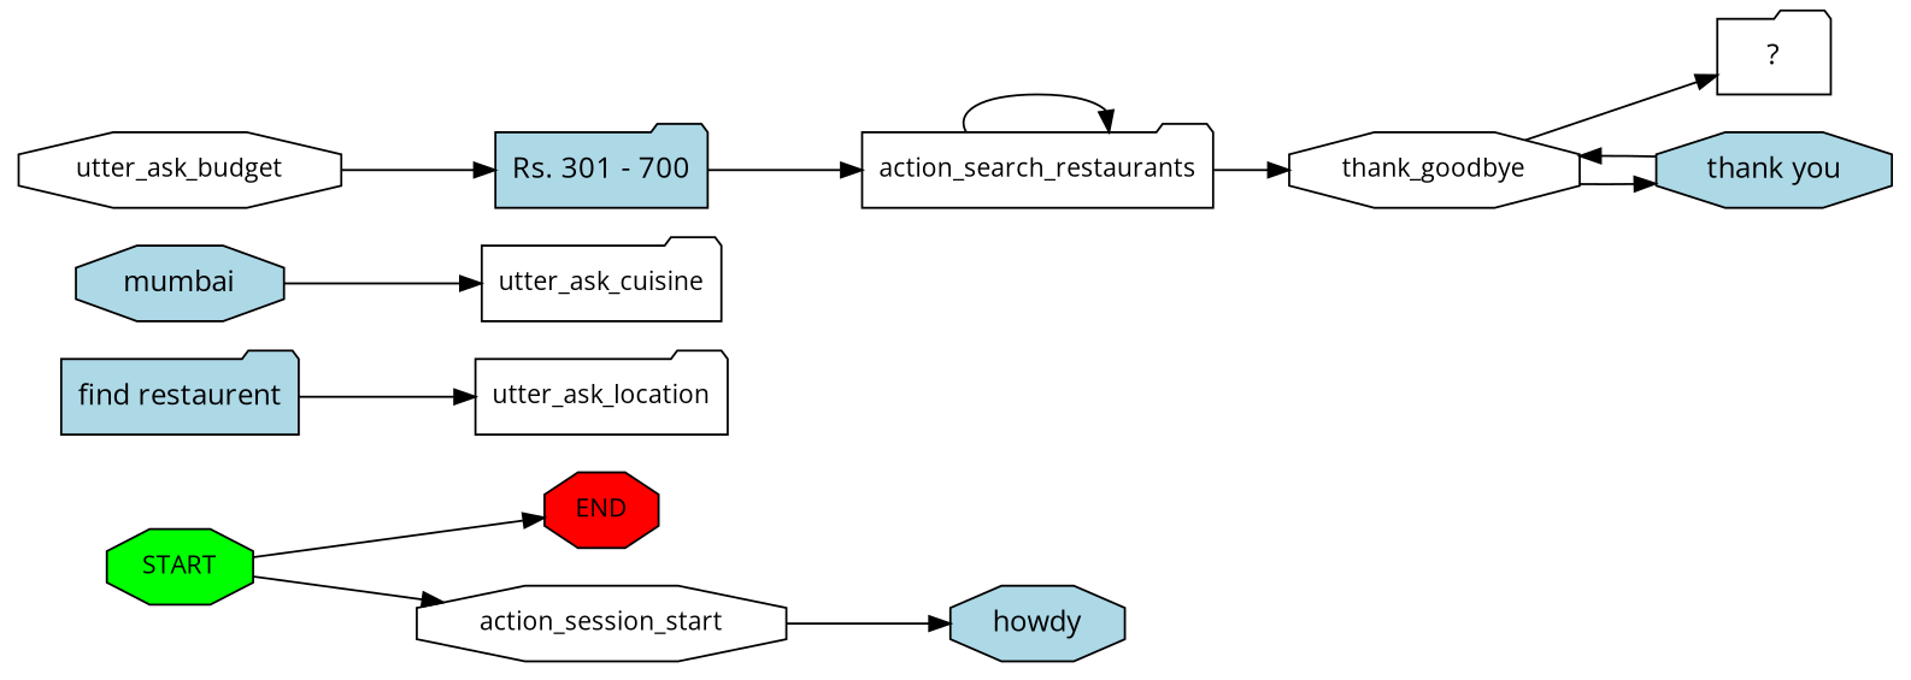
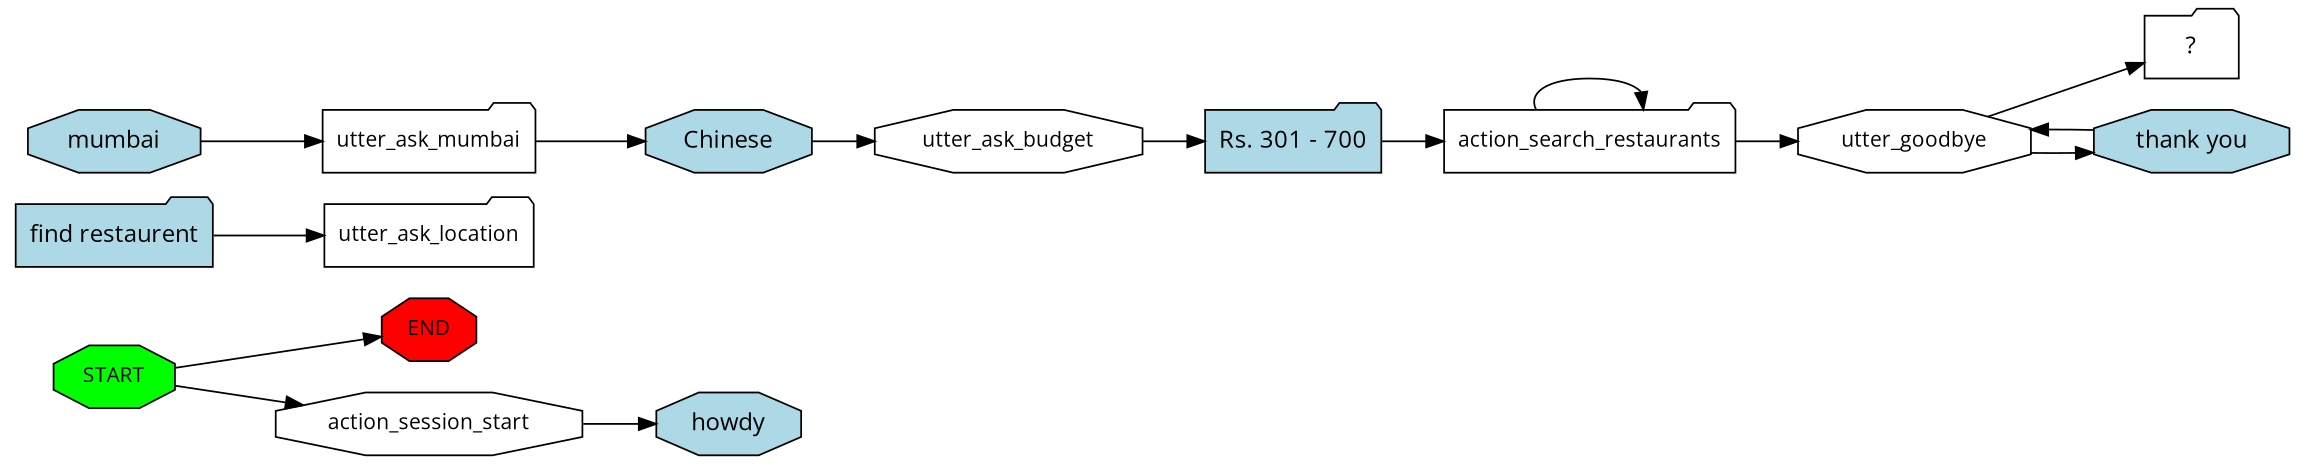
  digraph {
    fontname="Open Sans"
    rankdir=LR
    node [fontname="Open Sans" fontsize=12 shape=octagon style=filled]
    edge [fontname="Open Sans"]
    n1 [fillcolor=green label=START]
    n2 [fillcolor=red label=END]
    n3 [label=action_session_start style=""]
    n4 [fillcolor=lightblue label=howdy fontsize=""]
    n5 [fillcolor=lightblue label="find restaurent" shape=folder fontsize=""]
    n6 [label=utter_ask_location shape=folder style=""]
    n7 [fillcolor=lightblue label=mumbai fontsize=""]
-   n8 [label=utter_ask_cuisine shape=folder style=""]
+   n8 [label=utter_ask_mumbai shape=folder style=""]
+   n9 [fillcolor=lightblue label=Chinese fontsize=""]
    n10 [label=utter_ask_budget style=""]
    n11 [fillcolor=lightblue label="Rs. 301 - 700" shape=folder fontsize=""]
    n12 [label=action_search_restaurants shape=folder style=""]
-   n13 [label=thank_goodbye style=""]
+   n13 [label=utter_goodbye style=""]
    n14 [label="  ?  " shape=folder fontsize="" style=""]
    n15 [fillcolor=lightblue label="thank you" fontsize=""]
    n1 -> n2
    n1 -> n3
    n3 -> n4
    n5 -> n6
    n7 -> n8
+   n8 -> n9
+   n9 -> n10
    n10 -> n11
    n11 -> n12
    n12 -> n12
    n12 -> n13
    n13 -> n14
    n13 -> n15
    n15 -> n13
  }
